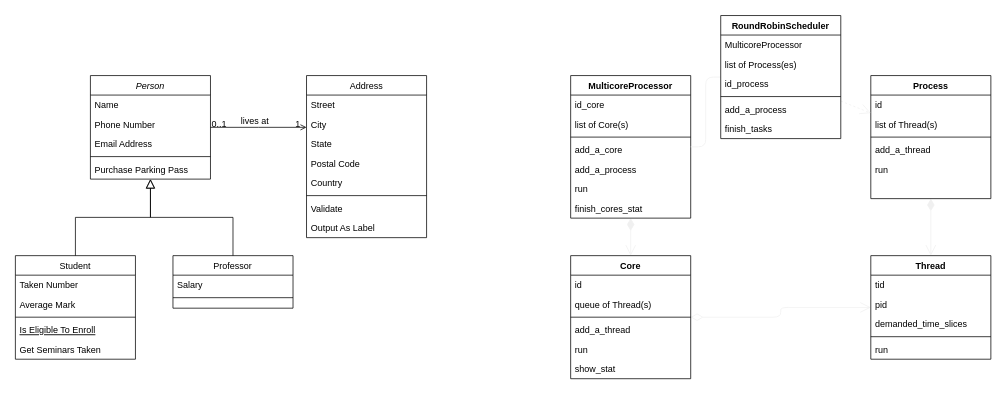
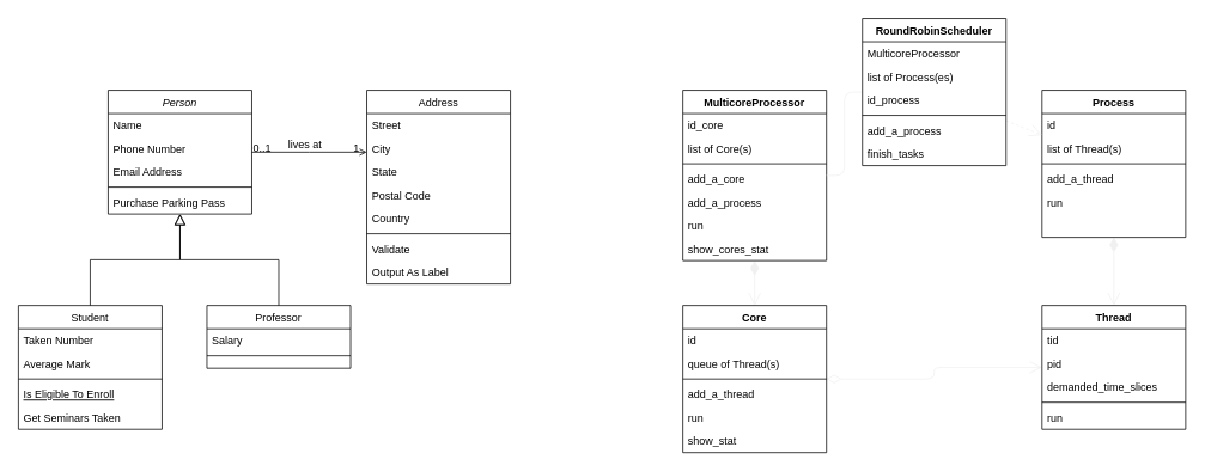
  <mxCell id="0" />
  <mxCell id="1" parent="0" />
  <mxCell id="2" style="endArrow=open;html=1;endSize=12;startArrow=diamondThin;startSize=14;startFill=1;edgeStyle=orthogonalEdgeStyle;align=center;verticalAlign=bottom;fontFamily=Helvetica;fontSize=11;fontColor=rgb(240, 240, 240);strokeColor=rgb(240, 240, 240);elbow=vertical;" parent="1" source="3" target="9" edge="1"><mxGeometry relative="1" as="geometry" /></mxCell>
  <mxCell id="3" value="Process" style="swimlane;fontStyle=1;align=center;verticalAlign=top;childLayout=stackLayout;horizontal=1;startSize=26;horizontalStack=0;resizeParent=1;resizeLast=0;collapsible=1;marginBottom=0;rounded=0;shadow=0;strokeWidth=1;" parent="1" vertex="1"><mxGeometry x="1160" y="100" width="160" height="164" as="geometry"><mxRectangle x="220" y="120" width="160" height="26" as="alternateBounds" /></mxGeometry></mxCell>
  <mxCell id="4" value="id" style="text;align=left;verticalAlign=top;spacingLeft=4;spacingRight=4;overflow=hidden;rotatable=0;points=[[0,0.5],[1,0.5]];portConstraint=eastwest;" parent="3" vertex="1"><mxGeometry y="26" width="160" height="26" as="geometry" /></mxCell>
  <mxCell id="5" value="list of Thread(s)" style="text;align=left;verticalAlign=top;spacingLeft=4;spacingRight=4;overflow=hidden;rotatable=0;points=[[0,0.5],[1,0.5]];portConstraint=eastwest;" parent="3" vertex="1"><mxGeometry y="52" width="160" height="26" as="geometry" /></mxCell>
  <mxCell id="6" value="" style="line;html=1;strokeWidth=1;align=left;verticalAlign=middle;spacingTop=-1;spacingLeft=3;spacingRight=3;rotatable=0;labelPosition=right;points=[];portConstraint=eastwest;" parent="3" vertex="1"><mxGeometry y="78" width="160" height="8" as="geometry" /></mxCell>
  <mxCell id="7" value="add_a_thread" style="text;align=left;verticalAlign=top;spacingLeft=4;spacingRight=4;overflow=hidden;rotatable=0;points=[[0,0.5],[1,0.5]];portConstraint=eastwest;" parent="3" vertex="1"><mxGeometry y="86" width="160" height="26" as="geometry" /></mxCell>
  <mxCell id="8" value="run" style="text;align=left;verticalAlign=top;spacingLeft=4;spacingRight=4;overflow=hidden;rotatable=0;points=[[0,0.5],[1,0.5]];portConstraint=eastwest;" parent="3" vertex="1"><mxGeometry y="112" width="160" height="26" as="geometry" /></mxCell>
  <mxCell id="9" value="Thread" style="swimlane;fontStyle=1;align=center;verticalAlign=top;childLayout=stackLayout;horizontal=1;startSize=26;horizontalStack=0;resizeParent=1;resizeLast=0;collapsible=1;marginBottom=0;rounded=0;shadow=0;strokeWidth=1;" parent="1" vertex="1"><mxGeometry x="1160" y="340" width="160" height="138" as="geometry"><mxRectangle x="220" y="120" width="160" height="26" as="alternateBounds" /></mxGeometry></mxCell>
  <mxCell id="10" value="tid" style="text;align=left;verticalAlign=top;spacingLeft=4;spacingRight=4;overflow=hidden;rotatable=0;points=[[0,0.5],[1,0.5]];portConstraint=eastwest;" parent="9" vertex="1"><mxGeometry y="26" width="160" height="26" as="geometry" /></mxCell>
  <mxCell id="11" value="pid" style="text;align=left;verticalAlign=top;spacingLeft=4;spacingRight=4;overflow=hidden;rotatable=0;points=[[0,0.5],[1,0.5]];portConstraint=eastwest;" parent="9" vertex="1"><mxGeometry y="52" width="160" height="26" as="geometry" /></mxCell>
  <mxCell id="12" value="demanded_time_slices" style="text;align=left;verticalAlign=top;spacingLeft=4;spacingRight=4;overflow=hidden;rotatable=0;points=[[0,0.5],[1,0.5]];portConstraint=eastwest;" parent="9" vertex="1"><mxGeometry y="78" width="160" height="26" as="geometry" /></mxCell>
  <mxCell id="13" value="" style="line;html=1;strokeWidth=1;align=left;verticalAlign=middle;spacingTop=-1;spacingLeft=3;spacingRight=3;rotatable=0;labelPosition=right;points=[];portConstraint=eastwest;" parent="9" vertex="1"><mxGeometry y="104" width="160" height="8" as="geometry" /></mxCell>
  <mxCell id="14" value="run" style="text;align=left;verticalAlign=top;spacingLeft=4;spacingRight=4;overflow=hidden;rotatable=0;points=[[0,0.5],[1,0.5]];portConstraint=eastwest;" parent="9" vertex="1"><mxGeometry y="112" width="160" height="26" as="geometry" /></mxCell>
  <mxCell id="15" style="endArrow=open;html=1;endSize=12;startArrow=diamondThin;startSize=14;startFill=0;edgeStyle=orthogonalEdgeStyle;align=center;verticalAlign=bottom;fontFamily=Helvetica;fontSize=11;fontColor=rgb(240, 240, 240);strokeColor=rgb(240, 240, 240);" edge="1" parent="1" source="16" target="9"><mxGeometry relative="1" as="geometry" /></mxCell>
  <mxCell id="16" value="Core" style="swimlane;fontStyle=1;align=center;verticalAlign=top;childLayout=stackLayout;horizontal=1;startSize=26;horizontalStack=0;resizeParent=1;resizeLast=0;collapsible=1;marginBottom=0;rounded=0;shadow=0;strokeWidth=1;" parent="1" vertex="1"><mxGeometry x="760" y="340" width="160" height="164" as="geometry"><mxRectangle x="220" y="120" width="160" height="26" as="alternateBounds" /></mxGeometry></mxCell>
  <mxCell id="17" value="id" style="text;align=left;verticalAlign=top;spacingLeft=4;spacingRight=4;overflow=hidden;rotatable=0;points=[[0,0.5],[1,0.5]];portConstraint=eastwest;" parent="16" vertex="1"><mxGeometry y="26" width="160" height="26" as="geometry" /></mxCell>
  <mxCell id="18" value="queue of Thread(s)" style="text;align=left;verticalAlign=top;spacingLeft=4;spacingRight=4;overflow=hidden;rotatable=0;points=[[0,0.5],[1,0.5]];portConstraint=eastwest;" parent="16" vertex="1"><mxGeometry y="52" width="160" height="26" as="geometry" /></mxCell>
  <mxCell id="19" value="" style="line;html=1;strokeWidth=1;align=left;verticalAlign=middle;spacingTop=-1;spacingLeft=3;spacingRight=3;rotatable=0;labelPosition=right;points=[];portConstraint=eastwest;" parent="16" vertex="1"><mxGeometry y="78" width="160" height="8" as="geometry" /></mxCell>
  <mxCell id="20" value="add_a_thread" style="text;align=left;verticalAlign=top;spacingLeft=4;spacingRight=4;overflow=hidden;rotatable=0;points=[[0,0.5],[1,0.5]];portConstraint=eastwest;" parent="16" vertex="1"><mxGeometry y="86" width="160" height="26" as="geometry" /></mxCell>
  <mxCell id="21" value="run" style="text;align=left;verticalAlign=top;spacingLeft=4;spacingRight=4;overflow=hidden;rotatable=0;points=[[0,0.5],[1,0.5]];portConstraint=eastwest;" parent="16" vertex="1"><mxGeometry y="112" width="160" height="26" as="geometry" /></mxCell>
  <mxCell id="22" value="show_stat" style="text;align=left;verticalAlign=top;spacingLeft=4;spacingRight=4;overflow=hidden;rotatable=0;points=[[0,0.5],[1,0.5]];portConstraint=eastwest;" parent="16" vertex="1"><mxGeometry y="138" width="160" height="26" as="geometry" /></mxCell>
  <mxCell id="23" style="endArrow=open;html=1;endSize=12;startArrow=diamondThin;startSize=14;startFill=1;edgeStyle=orthogonalEdgeStyle;align=center;verticalAlign=bottom;fontFamily=Helvetica;fontSize=11;fontColor=rgb(240, 240, 240);strokeColor=rgb(240, 240, 240);elbow=vertical;" parent="1" source="24" target="16" edge="1"><mxGeometry relative="1" as="geometry" /></mxCell>
  <mxCell id="24" value="MulticoreProcessor" style="swimlane;fontStyle=1;align=center;verticalAlign=top;childLayout=stackLayout;horizontal=1;startSize=26;horizontalStack=0;resizeParent=1;resizeLast=0;collapsible=1;marginBottom=0;rounded=0;shadow=0;strokeWidth=1;" parent="1" vertex="1"><mxGeometry x="760" y="100" width="160" height="190" as="geometry"><mxRectangle x="220" y="120" width="160" height="26" as="alternateBounds" /></mxGeometry></mxCell>
  <mxCell id="25" value="id_core" style="text;align=left;verticalAlign=top;spacingLeft=4;spacingRight=4;overflow=hidden;rotatable=0;points=[[0,0.5],[1,0.5]];portConstraint=eastwest;" parent="24" vertex="1"><mxGeometry y="26" width="160" height="26" as="geometry" /></mxCell>
  <mxCell id="26" value="list of Core(s)" style="text;align=left;verticalAlign=top;spacingLeft=4;spacingRight=4;overflow=hidden;rotatable=0;points=[[0,0.5],[1,0.5]];portConstraint=eastwest;" parent="24" vertex="1"><mxGeometry y="52" width="160" height="26" as="geometry" /></mxCell>
  <mxCell id="27" value="" style="line;html=1;strokeWidth=1;align=left;verticalAlign=middle;spacingTop=-1;spacingLeft=3;spacingRight=3;rotatable=0;labelPosition=right;points=[];portConstraint=eastwest;" parent="24" vertex="1"><mxGeometry y="78" width="160" height="8" as="geometry" /></mxCell>
  <mxCell id="28" value="add_a_core" style="text;align=left;verticalAlign=top;spacingLeft=4;spacingRight=4;overflow=hidden;rotatable=0;points=[[0,0.5],[1,0.5]];portConstraint=eastwest;" parent="24" vertex="1"><mxGeometry y="86" width="160" height="26" as="geometry" /></mxCell>
  <mxCell id="29" value="add_a_process" style="text;align=left;verticalAlign=top;spacingLeft=4;spacingRight=4;overflow=hidden;rotatable=0;points=[[0,0.5],[1,0.5]];portConstraint=eastwest;" parent="24" vertex="1"><mxGeometry y="112" width="160" height="26" as="geometry" /></mxCell>
  <mxCell id="30" value="run" style="text;align=left;verticalAlign=top;spacingLeft=4;spacingRight=4;overflow=hidden;rotatable=0;points=[[0,0.5],[1,0.5]];portConstraint=eastwest;" parent="24" vertex="1"><mxGeometry y="138" width="160" height="26" as="geometry" /></mxCell>
- <mxCell id="31" value="finish_cores_stat" style="text;align=left;verticalAlign=top;spacingLeft=4;spacingRight=4;overflow=hidden;rotatable=0;points=[[0,0.5],[1,0.5]];portConstraint=eastwest;" parent="24" vertex="1"><mxGeometry y="164" width="160" height="26" as="geometry" /></mxCell>
+ <mxCell id="31" value="show_cores_stat" style="text;align=left;verticalAlign=top;spacingLeft=4;spacingRight=4;overflow=hidden;rotatable=0;points=[[0,0.5],[1,0.5]];portConstraint=eastwest;" parent="24" vertex="1"><mxGeometry y="164" width="160" height="26" as="geometry" /></mxCell>
  <mxCell id="32" value="Person" style="swimlane;fontStyle=2;align=center;verticalAlign=top;childLayout=stackLayout;horizontal=1;startSize=26;horizontalStack=0;resizeParent=1;resizeLast=0;collapsible=1;marginBottom=0;rounded=0;shadow=0;strokeWidth=1;" parent="1" vertex="1"><mxGeometry x="120" y="100" width="160" height="138" as="geometry"><mxRectangle x="230" y="140" width="160" height="26" as="alternateBounds" /></mxGeometry></mxCell>
  <mxCell id="33" value="Name" style="text;align=left;verticalAlign=top;spacingLeft=4;spacingRight=4;overflow=hidden;rotatable=0;points=[[0,0.5],[1,0.5]];portConstraint=eastwest;" parent="32" vertex="1"><mxGeometry y="26" width="160" height="26" as="geometry" /></mxCell>
  <mxCell id="34" value="Phone Number" style="text;align=left;verticalAlign=top;spacingLeft=4;spacingRight=4;overflow=hidden;rotatable=0;points=[[0,0.5],[1,0.5]];portConstraint=eastwest;rounded=0;shadow=0;html=0;" parent="32" vertex="1"><mxGeometry y="52" width="160" height="26" as="geometry" /></mxCell>
  <mxCell id="35" value="Email Address" style="text;align=left;verticalAlign=top;spacingLeft=4;spacingRight=4;overflow=hidden;rotatable=0;points=[[0,0.5],[1,0.5]];portConstraint=eastwest;rounded=0;shadow=0;html=0;" parent="32" vertex="1"><mxGeometry y="78" width="160" height="26" as="geometry" /></mxCell>
  <mxCell id="36" value="" style="line;html=1;strokeWidth=1;align=left;verticalAlign=middle;spacingTop=-1;spacingLeft=3;spacingRight=3;rotatable=0;labelPosition=right;points=[];portConstraint=eastwest;" parent="32" vertex="1"><mxGeometry y="104" width="160" height="8" as="geometry" /></mxCell>
  <mxCell id="37" value="Purchase Parking Pass" style="text;align=left;verticalAlign=top;spacingLeft=4;spacingRight=4;overflow=hidden;rotatable=0;points=[[0,0.5],[1,0.5]];portConstraint=eastwest;" parent="32" vertex="1"><mxGeometry y="112" width="160" height="26" as="geometry" /></mxCell>
  <mxCell id="38" value="Student" style="swimlane;fontStyle=0;align=center;verticalAlign=top;childLayout=stackLayout;horizontal=1;startSize=26;horizontalStack=0;resizeParent=1;resizeLast=0;collapsible=1;marginBottom=0;rounded=0;shadow=0;strokeWidth=1;" parent="1" vertex="1"><mxGeometry x="20" y="340" width="160" height="138" as="geometry"><mxRectangle x="130" y="380" width="160" height="26" as="alternateBounds" /></mxGeometry></mxCell>
  <mxCell id="39" value="Taken Number" style="text;align=left;verticalAlign=top;spacingLeft=4;spacingRight=4;overflow=hidden;rotatable=0;points=[[0,0.5],[1,0.5]];portConstraint=eastwest;" parent="38" vertex="1"><mxGeometry y="26" width="160" height="26" as="geometry" /></mxCell>
  <mxCell id="40" value="Average Mark" style="text;align=left;verticalAlign=top;spacingLeft=4;spacingRight=4;overflow=hidden;rotatable=0;points=[[0,0.5],[1,0.5]];portConstraint=eastwest;rounded=0;shadow=0;html=0;" parent="38" vertex="1"><mxGeometry y="52" width="160" height="26" as="geometry" /></mxCell>
  <mxCell id="41" value="" style="line;html=1;strokeWidth=1;align=left;verticalAlign=middle;spacingTop=-1;spacingLeft=3;spacingRight=3;rotatable=0;labelPosition=right;points=[];portConstraint=eastwest;" parent="38" vertex="1"><mxGeometry y="78" width="160" height="8" as="geometry" /></mxCell>
  <mxCell id="42" value="Is Eligible To Enroll" style="text;align=left;verticalAlign=top;spacingLeft=4;spacingRight=4;overflow=hidden;rotatable=0;points=[[0,0.5],[1,0.5]];portConstraint=eastwest;fontStyle=4" parent="38" vertex="1"><mxGeometry y="86" width="160" height="26" as="geometry" /></mxCell>
  <mxCell id="43" value="Get Seminars Taken" style="text;align=left;verticalAlign=top;spacingLeft=4;spacingRight=4;overflow=hidden;rotatable=0;points=[[0,0.5],[1,0.5]];portConstraint=eastwest;" parent="38" vertex="1"><mxGeometry y="112" width="160" height="26" as="geometry" /></mxCell>
  <mxCell id="44" value="" style="endArrow=block;endSize=10;endFill=0;shadow=0;strokeWidth=1;rounded=0;edgeStyle=elbowEdgeStyle;elbow=vertical;" parent="1" source="38" target="32" edge="1"><mxGeometry width="160" relative="1" as="geometry"><mxPoint x="100" y="183" as="sourcePoint" /><mxPoint x="100" y="183" as="targetPoint" /></mxGeometry></mxCell>
  <mxCell id="45" value="Professor" style="swimlane;fontStyle=0;align=center;verticalAlign=top;childLayout=stackLayout;horizontal=1;startSize=26;horizontalStack=0;resizeParent=1;resizeLast=0;collapsible=1;marginBottom=0;rounded=0;shadow=0;strokeWidth=1;" parent="1" vertex="1"><mxGeometry x="230" y="340" width="160" height="70" as="geometry"><mxRectangle x="340" y="380" width="170" height="26" as="alternateBounds" /></mxGeometry></mxCell>
  <mxCell id="46" value="Salary" style="text;align=left;verticalAlign=top;spacingLeft=4;spacingRight=4;overflow=hidden;rotatable=0;points=[[0,0.5],[1,0.5]];portConstraint=eastwest;" parent="45" vertex="1"><mxGeometry y="26" width="160" height="26" as="geometry" /></mxCell>
  <mxCell id="47" value="" style="line;html=1;strokeWidth=1;align=left;verticalAlign=middle;spacingTop=-1;spacingLeft=3;spacingRight=3;rotatable=0;labelPosition=right;points=[];portConstraint=eastwest;" parent="45" vertex="1"><mxGeometry y="52" width="160" height="8" as="geometry" /></mxCell>
  <mxCell id="48" value="" style="endArrow=block;endSize=10;endFill=0;shadow=0;strokeWidth=1;rounded=0;edgeStyle=elbowEdgeStyle;elbow=vertical;" parent="1" source="45" target="32" edge="1"><mxGeometry width="160" relative="1" as="geometry"><mxPoint x="110" y="353" as="sourcePoint" /><mxPoint x="210" y="251" as="targetPoint" /></mxGeometry></mxCell>
  <mxCell id="49" value="Address" style="swimlane;fontStyle=0;align=center;verticalAlign=top;childLayout=stackLayout;horizontal=1;startSize=26;horizontalStack=0;resizeParent=1;resizeLast=0;collapsible=1;marginBottom=0;rounded=0;shadow=0;strokeWidth=1;" parent="1" vertex="1"><mxGeometry x="408" y="100" width="160" height="216" as="geometry"><mxRectangle x="550" y="140" width="160" height="26" as="alternateBounds" /></mxGeometry></mxCell>
  <mxCell id="50" value="Street" style="text;align=left;verticalAlign=top;spacingLeft=4;spacingRight=4;overflow=hidden;rotatable=0;points=[[0,0.5],[1,0.5]];portConstraint=eastwest;" parent="49" vertex="1"><mxGeometry y="26" width="160" height="26" as="geometry" /></mxCell>
  <mxCell id="51" value="City" style="text;align=left;verticalAlign=top;spacingLeft=4;spacingRight=4;overflow=hidden;rotatable=0;points=[[0,0.5],[1,0.5]];portConstraint=eastwest;rounded=0;shadow=0;html=0;" parent="49" vertex="1"><mxGeometry y="52" width="160" height="26" as="geometry" /></mxCell>
  <mxCell id="52" value="State" style="text;align=left;verticalAlign=top;spacingLeft=4;spacingRight=4;overflow=hidden;rotatable=0;points=[[0,0.5],[1,0.5]];portConstraint=eastwest;rounded=0;shadow=0;html=0;" parent="49" vertex="1"><mxGeometry y="78" width="160" height="26" as="geometry" /></mxCell>
  <mxCell id="53" value="Postal Code" style="text;align=left;verticalAlign=top;spacingLeft=4;spacingRight=4;overflow=hidden;rotatable=0;points=[[0,0.5],[1,0.5]];portConstraint=eastwest;rounded=0;shadow=0;html=0;" parent="49" vertex="1"><mxGeometry y="104" width="160" height="26" as="geometry" /></mxCell>
  <mxCell id="54" value="Country" style="text;align=left;verticalAlign=top;spacingLeft=4;spacingRight=4;overflow=hidden;rotatable=0;points=[[0,0.5],[1,0.5]];portConstraint=eastwest;rounded=0;shadow=0;html=0;" parent="49" vertex="1"><mxGeometry y="130" width="160" height="26" as="geometry" /></mxCell>
  <mxCell id="55" value="" style="line;html=1;strokeWidth=1;align=left;verticalAlign=middle;spacingTop=-1;spacingLeft=3;spacingRight=3;rotatable=0;labelPosition=right;points=[];portConstraint=eastwest;" parent="49" vertex="1"><mxGeometry y="156" width="160" height="8" as="geometry" /></mxCell>
  <mxCell id="56" value="Validate" style="text;align=left;verticalAlign=top;spacingLeft=4;spacingRight=4;overflow=hidden;rotatable=0;points=[[0,0.5],[1,0.5]];portConstraint=eastwest;" parent="49" vertex="1"><mxGeometry y="164" width="160" height="26" as="geometry" /></mxCell>
  <mxCell id="57" value="Output As Label" style="text;align=left;verticalAlign=top;spacingLeft=4;spacingRight=4;overflow=hidden;rotatable=0;points=[[0,0.5],[1,0.5]];portConstraint=eastwest;" parent="49" vertex="1"><mxGeometry y="190" width="160" height="26" as="geometry" /></mxCell>
  <mxCell id="58" value="" style="endArrow=open;shadow=0;strokeWidth=1;rounded=0;endFill=1;edgeStyle=elbowEdgeStyle;elbow=vertical;" parent="1" source="32" target="49" edge="1"><mxGeometry x="0.5" y="41" relative="1" as="geometry"><mxPoint x="280" y="172" as="sourcePoint" /><mxPoint x="440" y="172" as="targetPoint" /><mxPoint x="-40" y="32" as="offset" /></mxGeometry></mxCell>
  <mxCell id="59" value="0..1" style="resizable=0;align=left;verticalAlign=bottom;labelBackgroundColor=none;fontSize=12;" parent="58" connectable="0" vertex="1"><mxGeometry x="-1" relative="1" as="geometry"><mxPoint y="4" as="offset" /></mxGeometry></mxCell>
  <mxCell id="60" value="1" style="resizable=0;align=right;verticalAlign=bottom;labelBackgroundColor=none;fontSize=12;" parent="58" connectable="0" vertex="1"><mxGeometry x="1" relative="1" as="geometry"><mxPoint x="-7" y="4" as="offset" /></mxGeometry></mxCell>
  <mxCell id="61" value="lives at" style="text;html=1;resizable=0;points=[];;align=center;verticalAlign=middle;labelBackgroundColor=none;rounded=0;shadow=0;strokeWidth=1;fontSize=12;" parent="58" vertex="1" connectable="0"><mxGeometry x="0.5" y="49" relative="1" as="geometry"><mxPoint x="-38" y="40" as="offset" /></mxGeometry></mxCell>
  <mxCell id="62" style="endArrow=none;html=1;edgeStyle=orthogonalEdgeStyle;fontFamily=Helvetica;fontSize=11;fontColor=rgb(240, 240, 240);align=center;endFill=1;endSize=12;strokeColor=rgb(240, 240, 240);elbow=vertical;" parent="1" source="64" target="24" edge="1"><mxGeometry relative="1" as="geometry" /></mxCell>
  <mxCell id="63" style="endArrow=open;endFill=1;endSize=12;html=1;fontFamily=Helvetica;fontSize=11;fontColor=rgb(240, 240, 240);align=center;strokeColor=rgb(240, 240, 240);elbow=vertical;dashed=1;" parent="1" source="64" target="3" edge="1"><mxGeometry relative="1" as="geometry" /></mxCell>
  <mxCell id="64" value="RoundRobinScheduler" style="swimlane;fontStyle=1;align=center;verticalAlign=top;childLayout=stackLayout;horizontal=1;startSize=26;horizontalStack=0;resizeParent=1;resizeLast=0;collapsible=1;marginBottom=0;rounded=0;shadow=0;strokeWidth=1;" parent="1" vertex="1"><mxGeometry x="960" y="20" width="160" height="164" as="geometry"><mxRectangle x="220" y="120" width="160" height="26" as="alternateBounds" /></mxGeometry></mxCell>
  <mxCell id="65" value="MulticoreProcessor" style="text;align=left;verticalAlign=top;spacingLeft=4;spacingRight=4;overflow=hidden;rotatable=0;points=[[0,0.5],[1,0.5]];portConstraint=eastwest;" parent="64" vertex="1"><mxGeometry y="26" width="160" height="26" as="geometry" /></mxCell>
  <mxCell id="66" value="list of Process(es)" style="text;align=left;verticalAlign=top;spacingLeft=4;spacingRight=4;overflow=hidden;rotatable=0;points=[[0,0.5],[1,0.5]];portConstraint=eastwest;" parent="64" vertex="1"><mxGeometry y="52" width="160" height="26" as="geometry" /></mxCell>
  <mxCell id="67" value="id_process" style="text;align=left;verticalAlign=top;spacingLeft=4;spacingRight=4;overflow=hidden;rotatable=0;points=[[0,0.5],[1,0.5]];portConstraint=eastwest;" parent="64" vertex="1"><mxGeometry y="78" width="160" height="26" as="geometry" /></mxCell>
  <mxCell id="68" value="" style="line;html=1;strokeWidth=1;align=left;verticalAlign=middle;spacingTop=-1;spacingLeft=3;spacingRight=3;rotatable=0;labelPosition=right;points=[];portConstraint=eastwest;" parent="64" vertex="1"><mxGeometry y="104" width="160" height="8" as="geometry" /></mxCell>
  <mxCell id="69" value="add_a_process" style="text;align=left;verticalAlign=top;spacingLeft=4;spacingRight=4;overflow=hidden;rotatable=0;points=[[0,0.5],[1,0.5]];portConstraint=eastwest;" parent="64" vertex="1"><mxGeometry y="112" width="160" height="26" as="geometry" /></mxCell>
  <mxCell id="70" value="finish_tasks" style="text;align=left;verticalAlign=top;spacingLeft=4;spacingRight=4;overflow=hidden;rotatable=0;points=[[0,0.5],[1,0.5]];portConstraint=eastwest;" parent="64" vertex="1"><mxGeometry y="138" width="160" height="26" as="geometry" /></mxCell>
